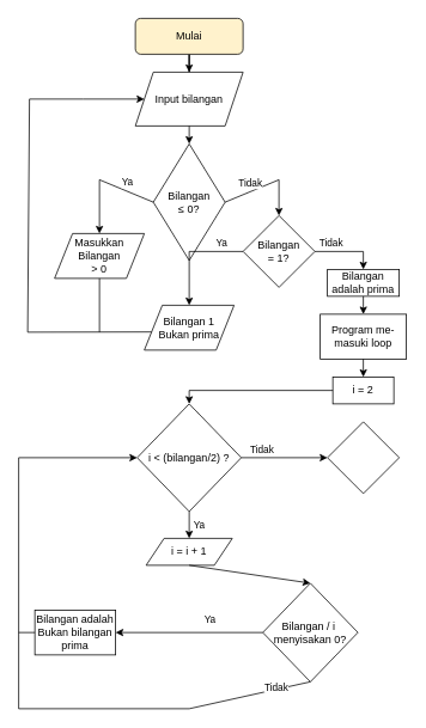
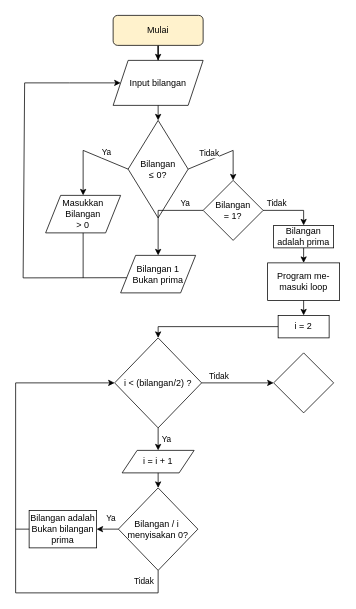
  <mxCell id="0" />
  <mxCell id="1" parent="0" />
  <mxCell id="2" value="" style="edgeStyle=orthogonalEdgeStyle;rounded=0;orthogonalLoop=1;jettySize=auto;html=1;entryX=0.5;entryY=0;entryDx=0;entryDy=0;" edge="1" parent="1" source="3" target="6"><mxGeometry relative="1" as="geometry"><mxPoint x="209.966" y="90" as="targetPoint" /></mxGeometry></mxCell>
  <mxCell id="3" value="Mulai" style="rounded=1;whiteSpace=wrap;html=1;fontSize=12;glass=0;strokeWidth=1;shadow=0;fillColor=#fff2cc;" parent="1" vertex="1"><mxGeometry x="150" y="20" width="120" height="40" as="geometry" /></mxCell>
  <mxCell id="4" value="" style="endArrow=classic;html=1;rounded=0;exitX=0;exitY=0.5;exitDx=0;exitDy=0;entryX=0.5;entryY=0;entryDx=0;entryDy=0;" edge="1" parent="1" source="7" target="9"><mxGeometry width="50" height="50" relative="1" as="geometry"><mxPoint x="320" y="150" as="sourcePoint" /><mxPoint x="130" y="200" as="targetPoint" /><Array as="points"><mxPoint x="110" y="200" /></Array></mxGeometry></mxCell>
  <mxCell id="5" value="Ya" style="edgeLabel;html=1;align=center;verticalAlign=middle;resizable=0;points=[];" vertex="1" connectable="0" parent="4"><mxGeometry x="-0.493" y="-1" relative="1" as="geometry"><mxPoint y="-9" as="offset" /></mxGeometry></mxCell>
  <mxCell id="6" value="Input bilangan" style="shape=parallelogram;perimeter=parallelogramPerimeter;whiteSpace=wrap;html=1;fixedSize=1;" vertex="1" parent="1"><mxGeometry x="150" y="80" width="120" height="60" as="geometry" /></mxCell>
  <mxCell id="7" value="Bilangan&lt;br&gt;≤ 0?" style="rhombus;whiteSpace=wrap;html=1;" vertex="1" parent="1"><mxGeometry x="170" y="160" width="80" height="130" as="geometry" /></mxCell>
  <mxCell id="8" value="" style="endArrow=classic;html=1;rounded=0;exitX=0.5;exitY=1;exitDx=0;exitDy=0;entryX=0.5;entryY=0;entryDx=0;entryDy=0;" edge="1" parent="1" source="6" target="7"><mxGeometry width="50" height="50" relative="1" as="geometry"><mxPoint x="280" y="200" as="sourcePoint" /><mxPoint x="330" y="150" as="targetPoint" /></mxGeometry></mxCell>
  <mxCell id="9" value="Masukkan&lt;br&gt;Bilangan&lt;br&gt;&amp;gt; 0" style="shape=parallelogram;perimeter=parallelogramPerimeter;whiteSpace=wrap;html=1;fixedSize=1;" vertex="1" parent="1"><mxGeometry x="60" y="260" width="100" height="50" as="geometry" /></mxCell>
  <mxCell id="10" value="Bilangan&lt;br&gt;= 1?" style="rhombus;whiteSpace=wrap;html=1;" vertex="1" parent="1"><mxGeometry x="270" y="240" width="80" height="80" as="geometry" /></mxCell>
  <mxCell id="11" value="" style="endArrow=classic;html=1;rounded=0;exitX=1;exitY=0.5;exitDx=0;exitDy=0;entryX=0.5;entryY=0;entryDx=0;entryDy=0;" edge="1" parent="1" source="7" target="10"><mxGeometry width="50" height="50" relative="1" as="geometry"><mxPoint x="260" y="250" as="sourcePoint" /><mxPoint x="310" y="200" as="targetPoint" /><Array as="points"><mxPoint x="310" y="200" /></Array></mxGeometry></mxCell>
  <mxCell id="12" value="Tidak" style="edgeLabel;html=1;align=center;verticalAlign=middle;resizable=0;points=[];" vertex="1" connectable="0" parent="11"><mxGeometry x="-0.42" relative="1" as="geometry"><mxPoint y="-10" as="offset" /></mxGeometry></mxCell>
  <mxCell id="13" value="Bilangan 1&lt;br&gt;Bukan prima" style="shape=parallelogram;perimeter=parallelogramPerimeter;whiteSpace=wrap;html=1;fixedSize=1;" vertex="1" parent="1"><mxGeometry x="160" y="340" width="100" height="50" as="geometry" /></mxCell>
  <mxCell id="14" value="" style="endArrow=classic;html=1;rounded=0;exitX=0;exitY=0.5;exitDx=0;exitDy=0;entryX=0.5;entryY=0;entryDx=0;entryDy=0;" edge="1" parent="1" source="10" target="13"><mxGeometry width="50" height="50" relative="1" as="geometry"><mxPoint x="280" y="350" as="sourcePoint" /><mxPoint x="330" y="300" as="targetPoint" /><Array as="points"><mxPoint x="210" y="280" /></Array></mxGeometry></mxCell>
  <mxCell id="15" value="Ya" style="edgeLabel;html=1;align=center;verticalAlign=middle;resizable=0;points=[];" vertex="1" connectable="0" parent="14"><mxGeometry x="-0.588" y="1" relative="1" as="geometry"><mxPoint y="-11" as="offset" /></mxGeometry></mxCell>
  <mxCell id="16" value="" style="endArrow=classic;html=1;rounded=0;exitX=0.081;exitY=0.595;exitDx=0;exitDy=0;exitPerimeter=0;" edge="1" parent="1" source="13"><mxGeometry width="50" height="50" relative="1" as="geometry"><mxPoint x="170" y="370.05" as="sourcePoint" /><mxPoint x="160" y="110" as="targetPoint" /><Array as="points"><mxPoint x="30" y="370" /><mxPoint x="32" y="110" /><mxPoint x="92" y="110" /></Array></mxGeometry></mxCell>
  <mxCell id="17" value="" style="endArrow=none;html=1;rounded=0;exitX=0.5;exitY=1;exitDx=0;exitDy=0;" edge="1" parent="1" source="9"><mxGeometry width="50" height="50" relative="1" as="geometry"><mxPoint x="280" y="320" as="sourcePoint" /><mxPoint x="110" y="370" as="targetPoint" /></mxGeometry></mxCell>
  <mxCell id="18" value="Program me- masuki loop" style="rounded=0;whiteSpace=wrap;html=1;" vertex="1" parent="1"><mxGeometry x="356" y="350" width="96" height="50" as="geometry" /></mxCell>
  <mxCell id="19" value="" style="endArrow=classic;html=1;rounded=0;entryX=0.5;entryY=0;entryDx=0;entryDy=0;exitX=1;exitY=0.5;exitDx=0;exitDy=0;" edge="1" parent="1" source="10" target="28"><mxGeometry width="50" height="50" relative="1" as="geometry"><mxPoint x="260" y="330" as="sourcePoint" /><mxPoint x="310" y="280" as="targetPoint" /><Array as="points"><mxPoint x="404" y="280" /></Array></mxGeometry></mxCell>
  <mxCell id="20" value="Tidak" style="edgeLabel;html=1;align=center;verticalAlign=middle;resizable=0;points=[];" vertex="1" connectable="0" parent="19"><mxGeometry x="-0.541" y="-1" relative="1" as="geometry"><mxPoint y="-11" as="offset" /></mxGeometry></mxCell>
  <mxCell id="21" value="i = 2" style="rounded=0;whiteSpace=wrap;html=1;" vertex="1" parent="1"><mxGeometry x="370" y="420" width="68" height="30" as="geometry" /></mxCell>
  <mxCell id="22" value="" style="endArrow=classic;html=1;rounded=0;exitX=0.5;exitY=1;exitDx=0;exitDy=0;" edge="1" parent="1" source="18" target="21"><mxGeometry width="50" height="50" relative="1" as="geometry"><mxPoint x="430" y="460" as="sourcePoint" /><mxPoint x="480" y="410" as="targetPoint" /></mxGeometry></mxCell>
  <mxCell id="23" value="i &amp;lt; (bilangan/2) ?" style="rhombus;whiteSpace=wrap;html=1;" vertex="1" parent="1"><mxGeometry x="152" y="450" width="116" height="120" as="geometry" /></mxCell>
  <mxCell id="24" value="i = i + 1" style="shape=parallelogram;perimeter=parallelogramPerimeter;whiteSpace=wrap;html=1;fixedSize=1;" vertex="1" parent="1"><mxGeometry x="162" y="600" width="96" height="30" as="geometry" /></mxCell>
  <mxCell id="25" value="" style="endArrow=classic;html=1;rounded=0;exitX=0.5;exitY=1;exitDx=0;exitDy=0;entryX=0.5;entryY=0;entryDx=0;entryDy=0;" edge="1" parent="1" source="23" target="24"><mxGeometry width="50" height="50" relative="1" as="geometry"><mxPoint x="198" y="600" as="sourcePoint" /><mxPoint x="248" y="550" as="targetPoint" /></mxGeometry></mxCell>
  <mxCell id="26" value="Ya" style="edgeLabel;html=1;align=center;verticalAlign=middle;resizable=0;points=[];" vertex="1" connectable="0" parent="25"><mxGeometry x="-0.051" y="1" relative="1" as="geometry"><mxPoint x="9" as="offset" /></mxGeometry></mxCell>
- <mxCell id="27" value="Bilangan / i&amp;nbsp;&lt;br&gt; menyisakan 0?" style="rhombus;whiteSpace=wrap;html=1;" vertex="1" parent="1"><mxGeometry x="292" y="650" width="106" height="110" as="geometry" /></mxCell>
+ <mxCell id="27" value="Bilangan / i&amp;nbsp;&lt;br&gt; menyisakan 0?" style="rhombus;whiteSpace=wrap;html=1;" vertex="1" parent="1"><mxGeometry x="157" y="650" width="106" height="110" as="geometry" /></mxCell>
  <mxCell id="28" value="Bilangan adalah prima" style="rounded=0;whiteSpace=wrap;html=1;" vertex="1" parent="1"><mxGeometry x="364" y="300" width="80" height="30" as="geometry" /></mxCell>
  <mxCell id="29" value="" style="endArrow=classic;html=1;rounded=0;exitX=0.5;exitY=1;exitDx=0;exitDy=0;entryX=0.5;entryY=0;entryDx=0;entryDy=0;" edge="1" parent="1" source="28" target="18"><mxGeometry width="50" height="50" relative="1" as="geometry"><mxPoint x="390" y="370" as="sourcePoint" /><mxPoint x="440" y="320" as="targetPoint" /></mxGeometry></mxCell>
  <mxCell id="30" value="" style="endArrow=classic;html=1;rounded=0;exitX=0.5;exitY=1;exitDx=0;exitDy=0;entryX=0.5;entryY=0;entryDx=0;entryDy=0;" edge="1" parent="1" source="24" target="27"><mxGeometry width="50" height="50" relative="1" as="geometry"><mxPoint x="218" y="650" as="sourcePoint" /><mxPoint x="268" y="600" as="targetPoint" /></mxGeometry></mxCell>
  <mxCell id="31" value="" style="endArrow=classic;html=1;rounded=0;exitX=0;exitY=0.5;exitDx=0;exitDy=0;entryX=1;entryY=0.5;entryDx=0;entryDy=0;" edge="1" parent="1" source="27" target="33"><mxGeometry width="50" height="50" relative="1" as="geometry"><mxPoint x="78" y="690" as="sourcePoint" /><mxPoint x="88" y="705" as="targetPoint" /></mxGeometry></mxCell>
  <mxCell id="32" value="Ya" style="edgeLabel;html=1;align=center;verticalAlign=middle;resizable=0;points=[];" vertex="1" connectable="0" parent="31"><mxGeometry x="-0.271" y="-2" relative="1" as="geometry"><mxPoint y="-13" as="offset" /></mxGeometry></mxCell>
  <mxCell id="33" value="Bilangan adalah&lt;br&gt;Bukan bilangan prima" style="rounded=0;whiteSpace=wrap;html=1;" vertex="1" parent="1"><mxGeometry x="38" y="680" width="90" height="50" as="geometry" /></mxCell>
  <mxCell id="34" value="" style="endArrow=classic;html=1;rounded=0;exitX=0.5;exitY=1;exitDx=0;exitDy=0;entryX=0;entryY=0.5;entryDx=0;entryDy=0;" edge="1" parent="1" source="27" target="23"><mxGeometry width="50" height="50" relative="1" as="geometry"><mxPoint x="232" y="760" as="sourcePoint" /><mxPoint x="150" y="510" as="targetPoint" /><Array as="points"><mxPoint x="210" y="790" /><mxPoint x="20" y="790" /><mxPoint x="20" y="510" /></Array></mxGeometry></mxCell>
  <mxCell id="35" value="Tidak" style="edgeLabel;html=1;align=center;verticalAlign=middle;resizable=0;points=[];" vertex="1" connectable="0" parent="34"><mxGeometry x="-0.955" y="2" relative="1" as="geometry"><mxPoint x="-22" as="offset" /></mxGeometry></mxCell>
  <mxCell id="36" value="" style="endArrow=none;html=1;rounded=0;entryX=0;entryY=0.5;entryDx=0;entryDy=0;" edge="1" parent="1" target="33"><mxGeometry width="50" height="50" relative="1" as="geometry"><mxPoint x="20" y="705" as="sourcePoint" /><mxPoint x="158" y="660" as="targetPoint" /></mxGeometry></mxCell>
  <mxCell id="37" value="" style="endArrow=classic;html=1;rounded=0;entryX=0.5;entryY=0;entryDx=0;entryDy=0;exitX=0;exitY=0.5;exitDx=0;exitDy=0;" edge="1" parent="1" source="21" target="23"><mxGeometry width="50" height="50" relative="1" as="geometry"><mxPoint x="250" y="510" as="sourcePoint" /><mxPoint x="300" y="460" as="targetPoint" /><Array as="points"><mxPoint x="210" y="435" /></Array></mxGeometry></mxCell>
  <mxCell id="38" value="" style="rhombus;whiteSpace=wrap;html=1;" vertex="1" parent="1"><mxGeometry x="364" y="470" width="80" height="80" as="geometry" /></mxCell>
  <mxCell id="39" value="" style="endArrow=classic;html=1;rounded=0;exitX=1;exitY=0.5;exitDx=0;exitDy=0;entryX=0;entryY=0.5;entryDx=0;entryDy=0;" edge="1" parent="1" source="23" target="38"><mxGeometry width="50" height="50" relative="1" as="geometry"><mxPoint x="360" y="550" as="sourcePoint" /><mxPoint x="410" y="500" as="targetPoint" /></mxGeometry></mxCell>
  <mxCell id="40" value="Tidak" style="edgeLabel;html=1;align=center;verticalAlign=middle;resizable=0;points=[];" vertex="1" connectable="0" parent="39"><mxGeometry x="-0.688" y="-2" relative="1" as="geometry"><mxPoint x="7" y="-12" as="offset" /></mxGeometry></mxCell>
